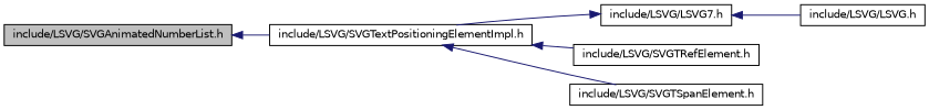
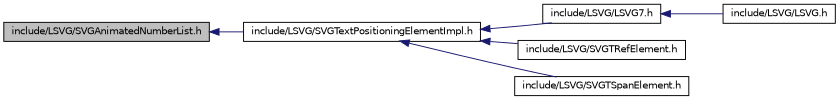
  digraph {
    rankdir=LR
    node [color=black fillcolor=white fontname=Helvetica fontsize=10 shape=record style=filled]
    edge [color=midnightblue dir=back fontname=Helvetica fontsize=10 labelfontname=Helvetica labelfontsize=10 style=solid]
    n1 [fillcolor=grey75 fontcolor=black height=0.2 label="include/LSVG/SVGAnimatedNumberList.h" width=0.4]
    n2 [height=0.2 label="include/LSVG/SVGTextPositioningElementImpl.h" width=0.4]
    n3 [height=0.2 label="include/LSVG/LSVG7.h" width=0.4]
    n4 [height=0.2 label="include/LSVG/SVGTRefElement.h" width=0.4]
    n5 [height=0.2 label="include/LSVG/SVGTSpanElement.h" width=0.4]
    n6 [height=0.2 label="include/LSVG/LSVG.h" width=0.4]
    n1 -> n2
-   n3 -> n2
+   n2 -> n3
    n2 -> n4
    n2 -> n5
    n3 -> n6
  }
